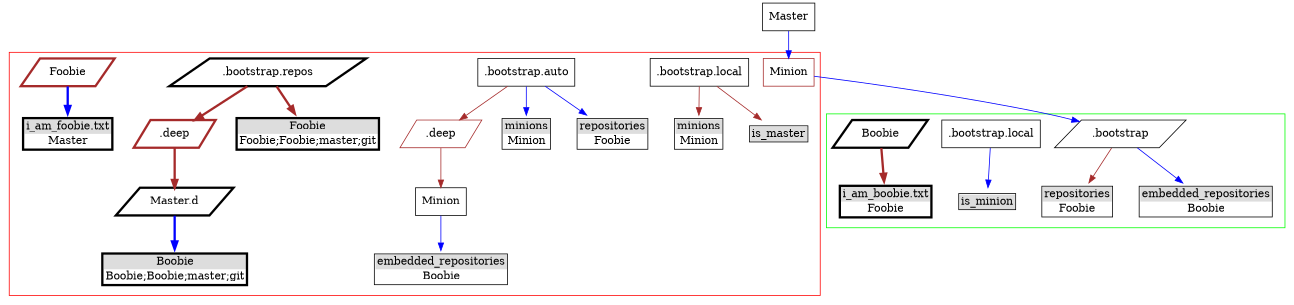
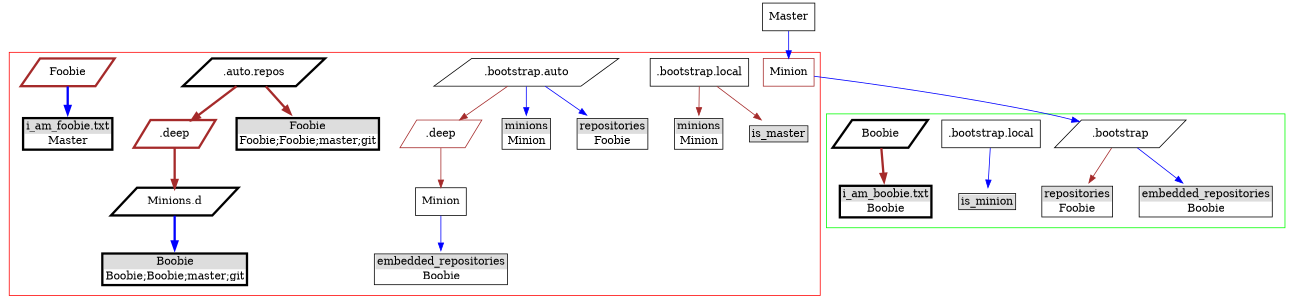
  digraph {
    compound=true
    node [shape=none]
    edge [color=brown]
    n1 [color=black label=".bootstrap" shape=parallelogram]
    n2 [label=< <TABLE BORDER="1" CELLBORDER="0" CELLSPACING="0"> <TR><TD bgcolor="#DDDDDD">repositories</TD></TR> <TR><TD PORT="f3">Foobie</TD></TR> </TABLE>>]
    n3 [label=< <TABLE BORDER="1" CELLBORDER="0" CELLSPACING="0"> <TR><TD bgcolor="#DDDDDD">embedded_repositories</TD></TR> <TR><TD PORT="f4">Boobie</TD></TR> </TABLE>>]
    n4 [color=black label=".bootstrap.local" shape=box]
    n5 [label=< <TABLE BORDER="1" CELLBORDER="0" CELLSPACING="0"> <TR><TD bgcolor="#DDDDDD">is_minion</TD></TR> </TABLE>>]
    n6 [color=black label=Boobie penwidth=3 shape=parallelogram]
-   n7 [label=< <TABLE BORDER="3" CELLBORDER="0" CELLSPACING="0"> <TR><TD bgcolor="#DDDDDD">i_am_boobie.txt</TD></TR> <TR><TD PORT="f6">Foobie</TD></TR> </TABLE>>]
+   n7 [label=< <TABLE BORDER="3" CELLBORDER="0" CELLSPACING="0"> <TR><TD bgcolor="#DDDDDD">i_am_boobie.txt</TD></TR> <TR><TD PORT="f6">Boobie</TD></TR> </TABLE>>]
    n8 [color=brown label=Minion shape=box]
    n9 [color=black label=".bootstrap.local" shape=box]
    n10 [label=< <TABLE BORDER="1" CELLBORDER="0" CELLSPACING="0"> <TR><TD bgcolor="#DDDDDD">minions</TD></TR> <TR><TD PORT="a1">Minion</TD></TR> </TABLE>>]
    n11 [label=< <TABLE BORDER="1" CELLBORDER="0" CELLSPACING="0"> <TR><TD bgcolor="#DDDDDD">is_master</TD></TR> </TABLE>>]
-   n12 [color=black label=".bootstrap.auto" shape=box]
+   n12 [color=black label=".bootstrap.auto" shape=parallelogram]
    n13 [color=brown label=".deep" shape=parallelogram]
    n14 [label=< <TABLE BORDER="1" CELLBORDER="0" CELLSPACING="0"> <TR><TD bgcolor="#DDDDDD">minions</TD></TR> <TR><TD PORT="a2">Minion</TD></TR> </TABLE>>]
    n15 [label=< <TABLE BORDER="1" CELLBORDER="0" CELLSPACING="0"> <TR><TD bgcolor="#DDDDDD">repositories</TD></TR> <TR><TD PORT="a3">Foobie</TD></TR> </TABLE>>]
    n16 [color=black label=Minion shape=box]
    n17 [label=< <TABLE BORDER="1" CELLBORDER="0" CELLSPACING="0"> <TR><TD bgcolor="#DDDDDD">embedded_repositories</TD></TR> <TR><TD PORT="f4">Boobie</TD></TR> </TABLE>>]
-   n18 [color=black label=".bootstrap.repos" penwidth=3 shape=parallelogram]
+   n18 [color=black label=".auto.repos" penwidth=3 shape=parallelogram]
    n19 [color=brown label=".deep" penwidth=3 shape=parallelogram]
    n20 [label=< <TABLE BORDER="3" CELLBORDER="0" CELLSPACING="0"> <TR><TD bgcolor="#DDDDDD">Foobie</TD></TR> <TR><TD PORT="f5">Foobie;Foobie;master;git</TD></TR> </TABLE>>]
-   n21 [color=black label="Master.d" penwidth=3 shape=parallelogram]
+   n21 [color=black label="Minions.d" penwidth=3 shape=parallelogram]
    n22 [label=< <TABLE BORDER="3" CELLBORDER="0" CELLSPACING="0"> <TR><TD bgcolor="#DDDDDD">Boobie</TD></TR> <TR><TD PORT="f6">Boobie;Boobie;master;git</TD></TR> </TABLE>>]
    n23 [color=brown label=Foobie penwidth=3 shape=parallelogram]
    n24 [label=< <TABLE BORDER="3" CELLBORDER="0" CELLSPACING="0"> <TR><TD bgcolor="#DDDDDD">i_am_foobie.txt</TD></TR> <TR><TD PORT="f5">Master</TD></TR> </TABLE>>]
    n25 [color=black label=Master shape=box]
    subgraph cluster_1 {
      color=green
      n1
      n2
      n3
      n4
      n5
      n6
      n7
    }
    subgraph cluster_2 {
      color=red
      n8
      n9
      n10
      n11
      n12
      n13
      n14
      n15
      n16
      n17
      n18
      n19
      n20
      n21
      n22
      n23
      n24
    }
    n1 -> n2
    n1 -> n3 [color=blue]
    n4 -> n5 [color=blue]
    n6 -> n7 [penwidth=3]
    n8 -> n1 [color=blue]
    n9 -> n10
    n9 -> n11
    n12 -> n13
    n12 -> n14 [color=blue]
    n12 -> n15 [color=blue]
    n13 -> n16
    n16 -> n17 [color=blue]
    n18 -> n19 [penwidth=3]
    n18 -> n20 [penwidth=3]
    n19 -> n21 [penwidth=3]
    n21 -> n22 [color=blue penwidth=3]
    n23 -> n24 [color=blue penwidth=3]
    n25 -> n8 [color=blue]
  }
